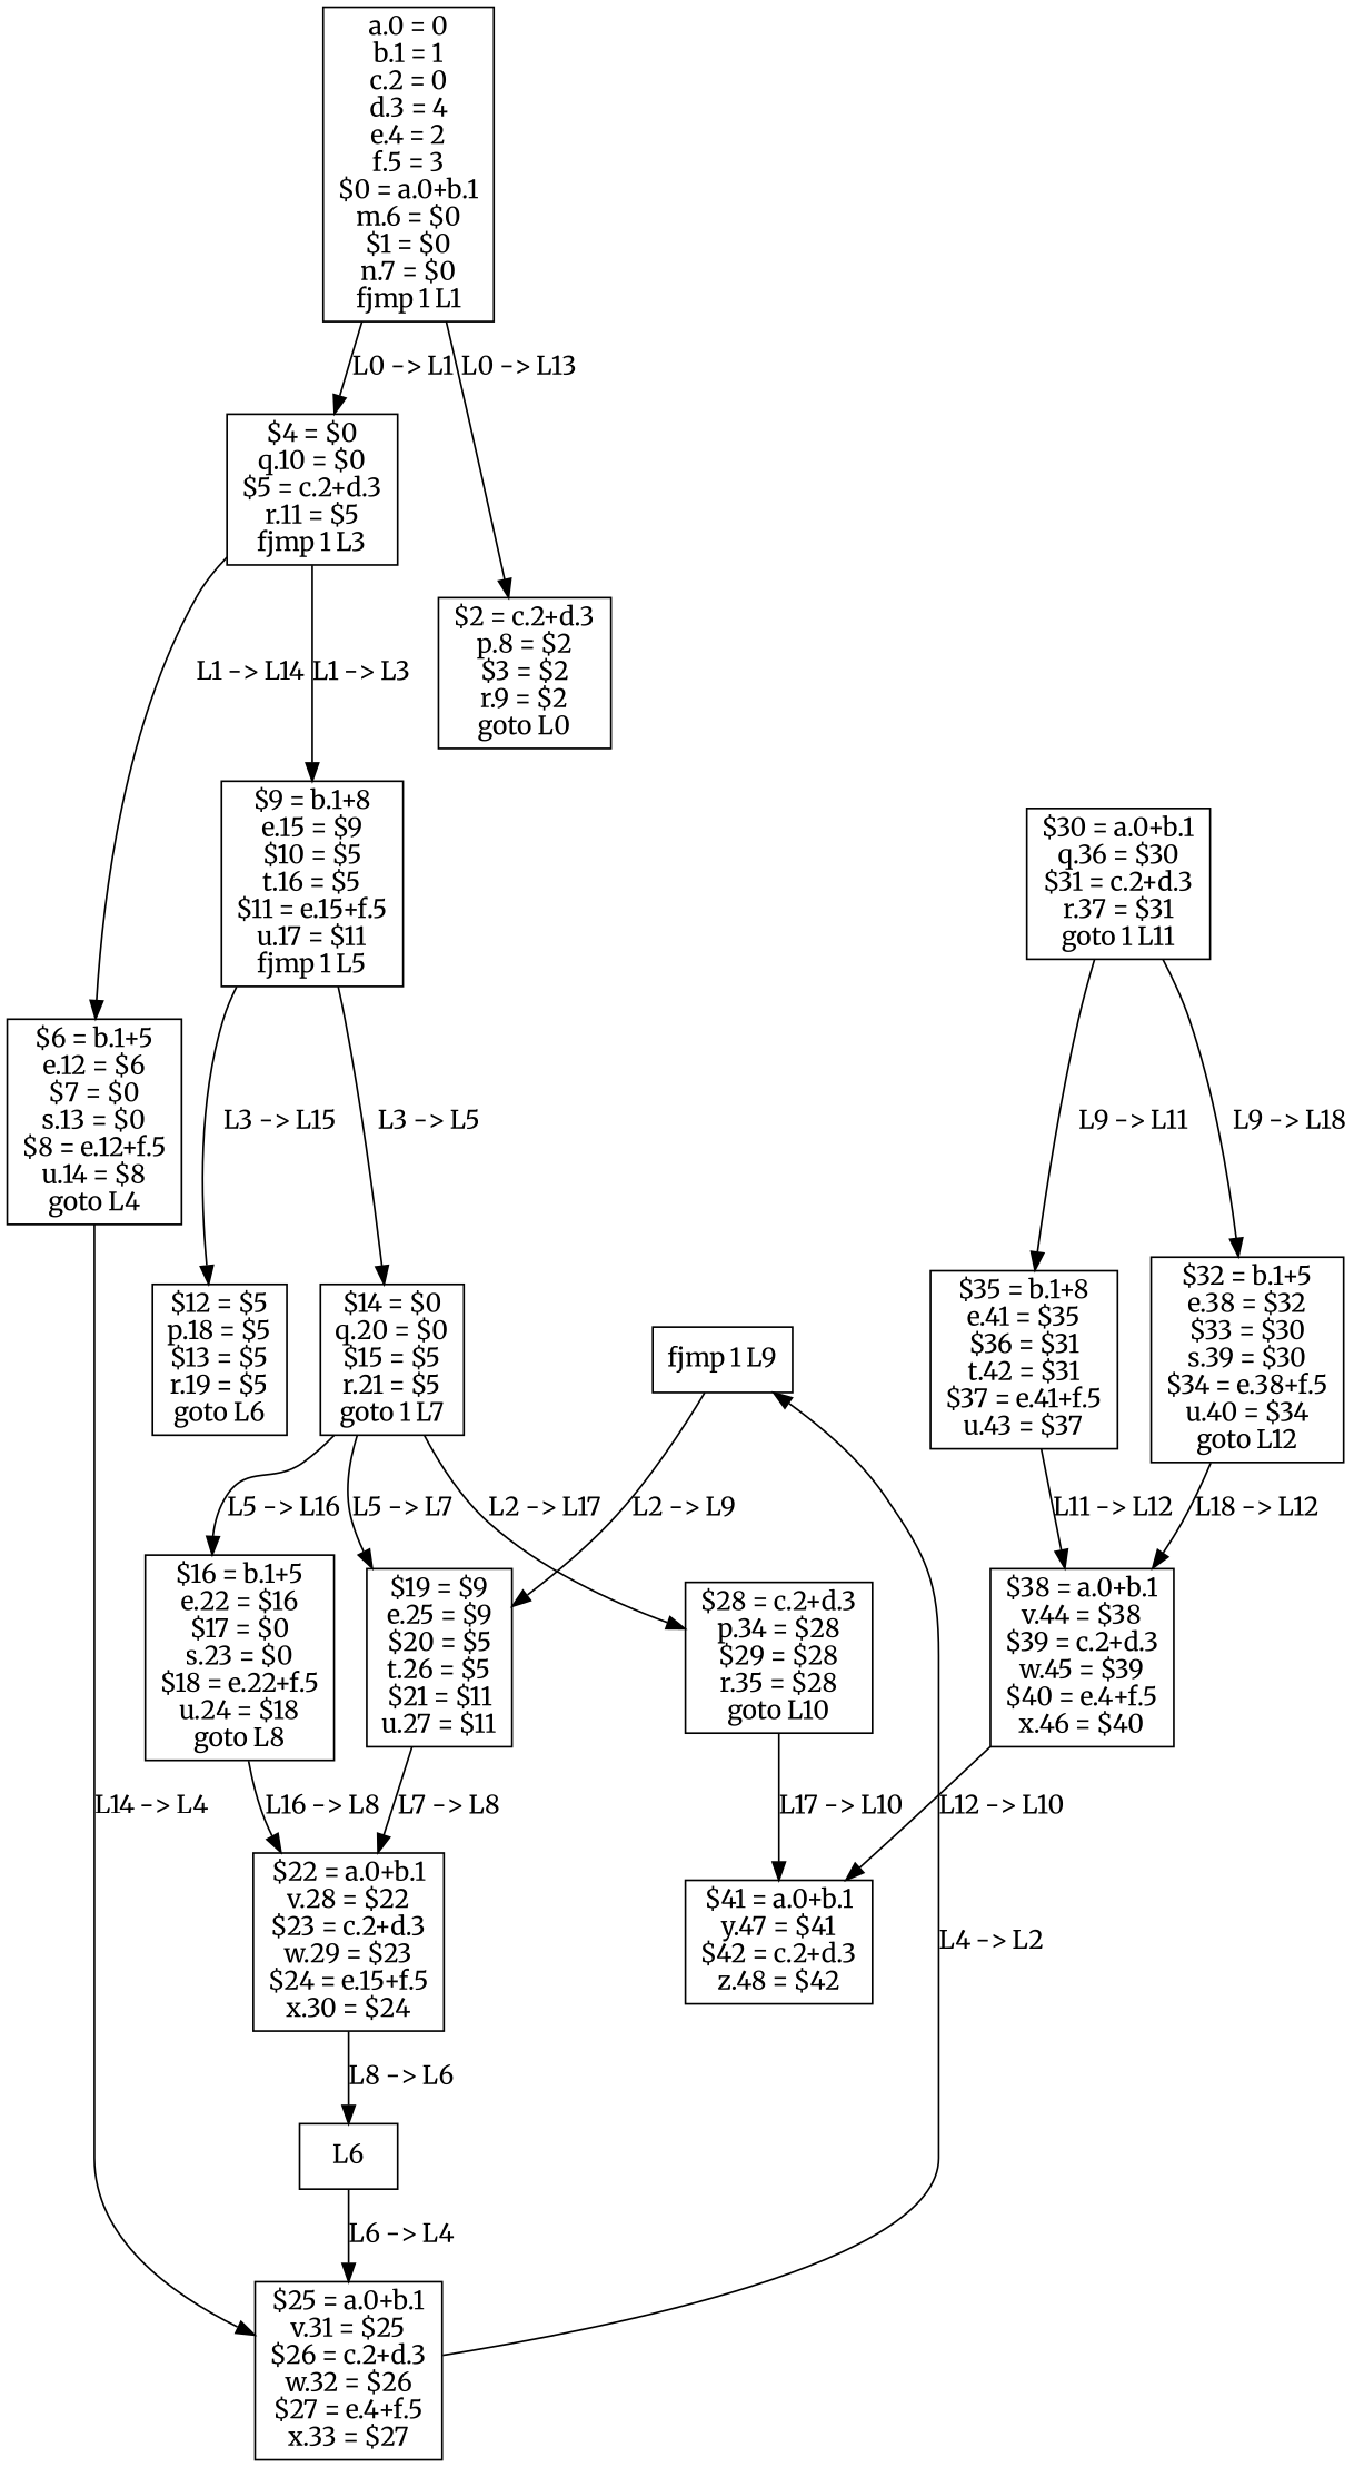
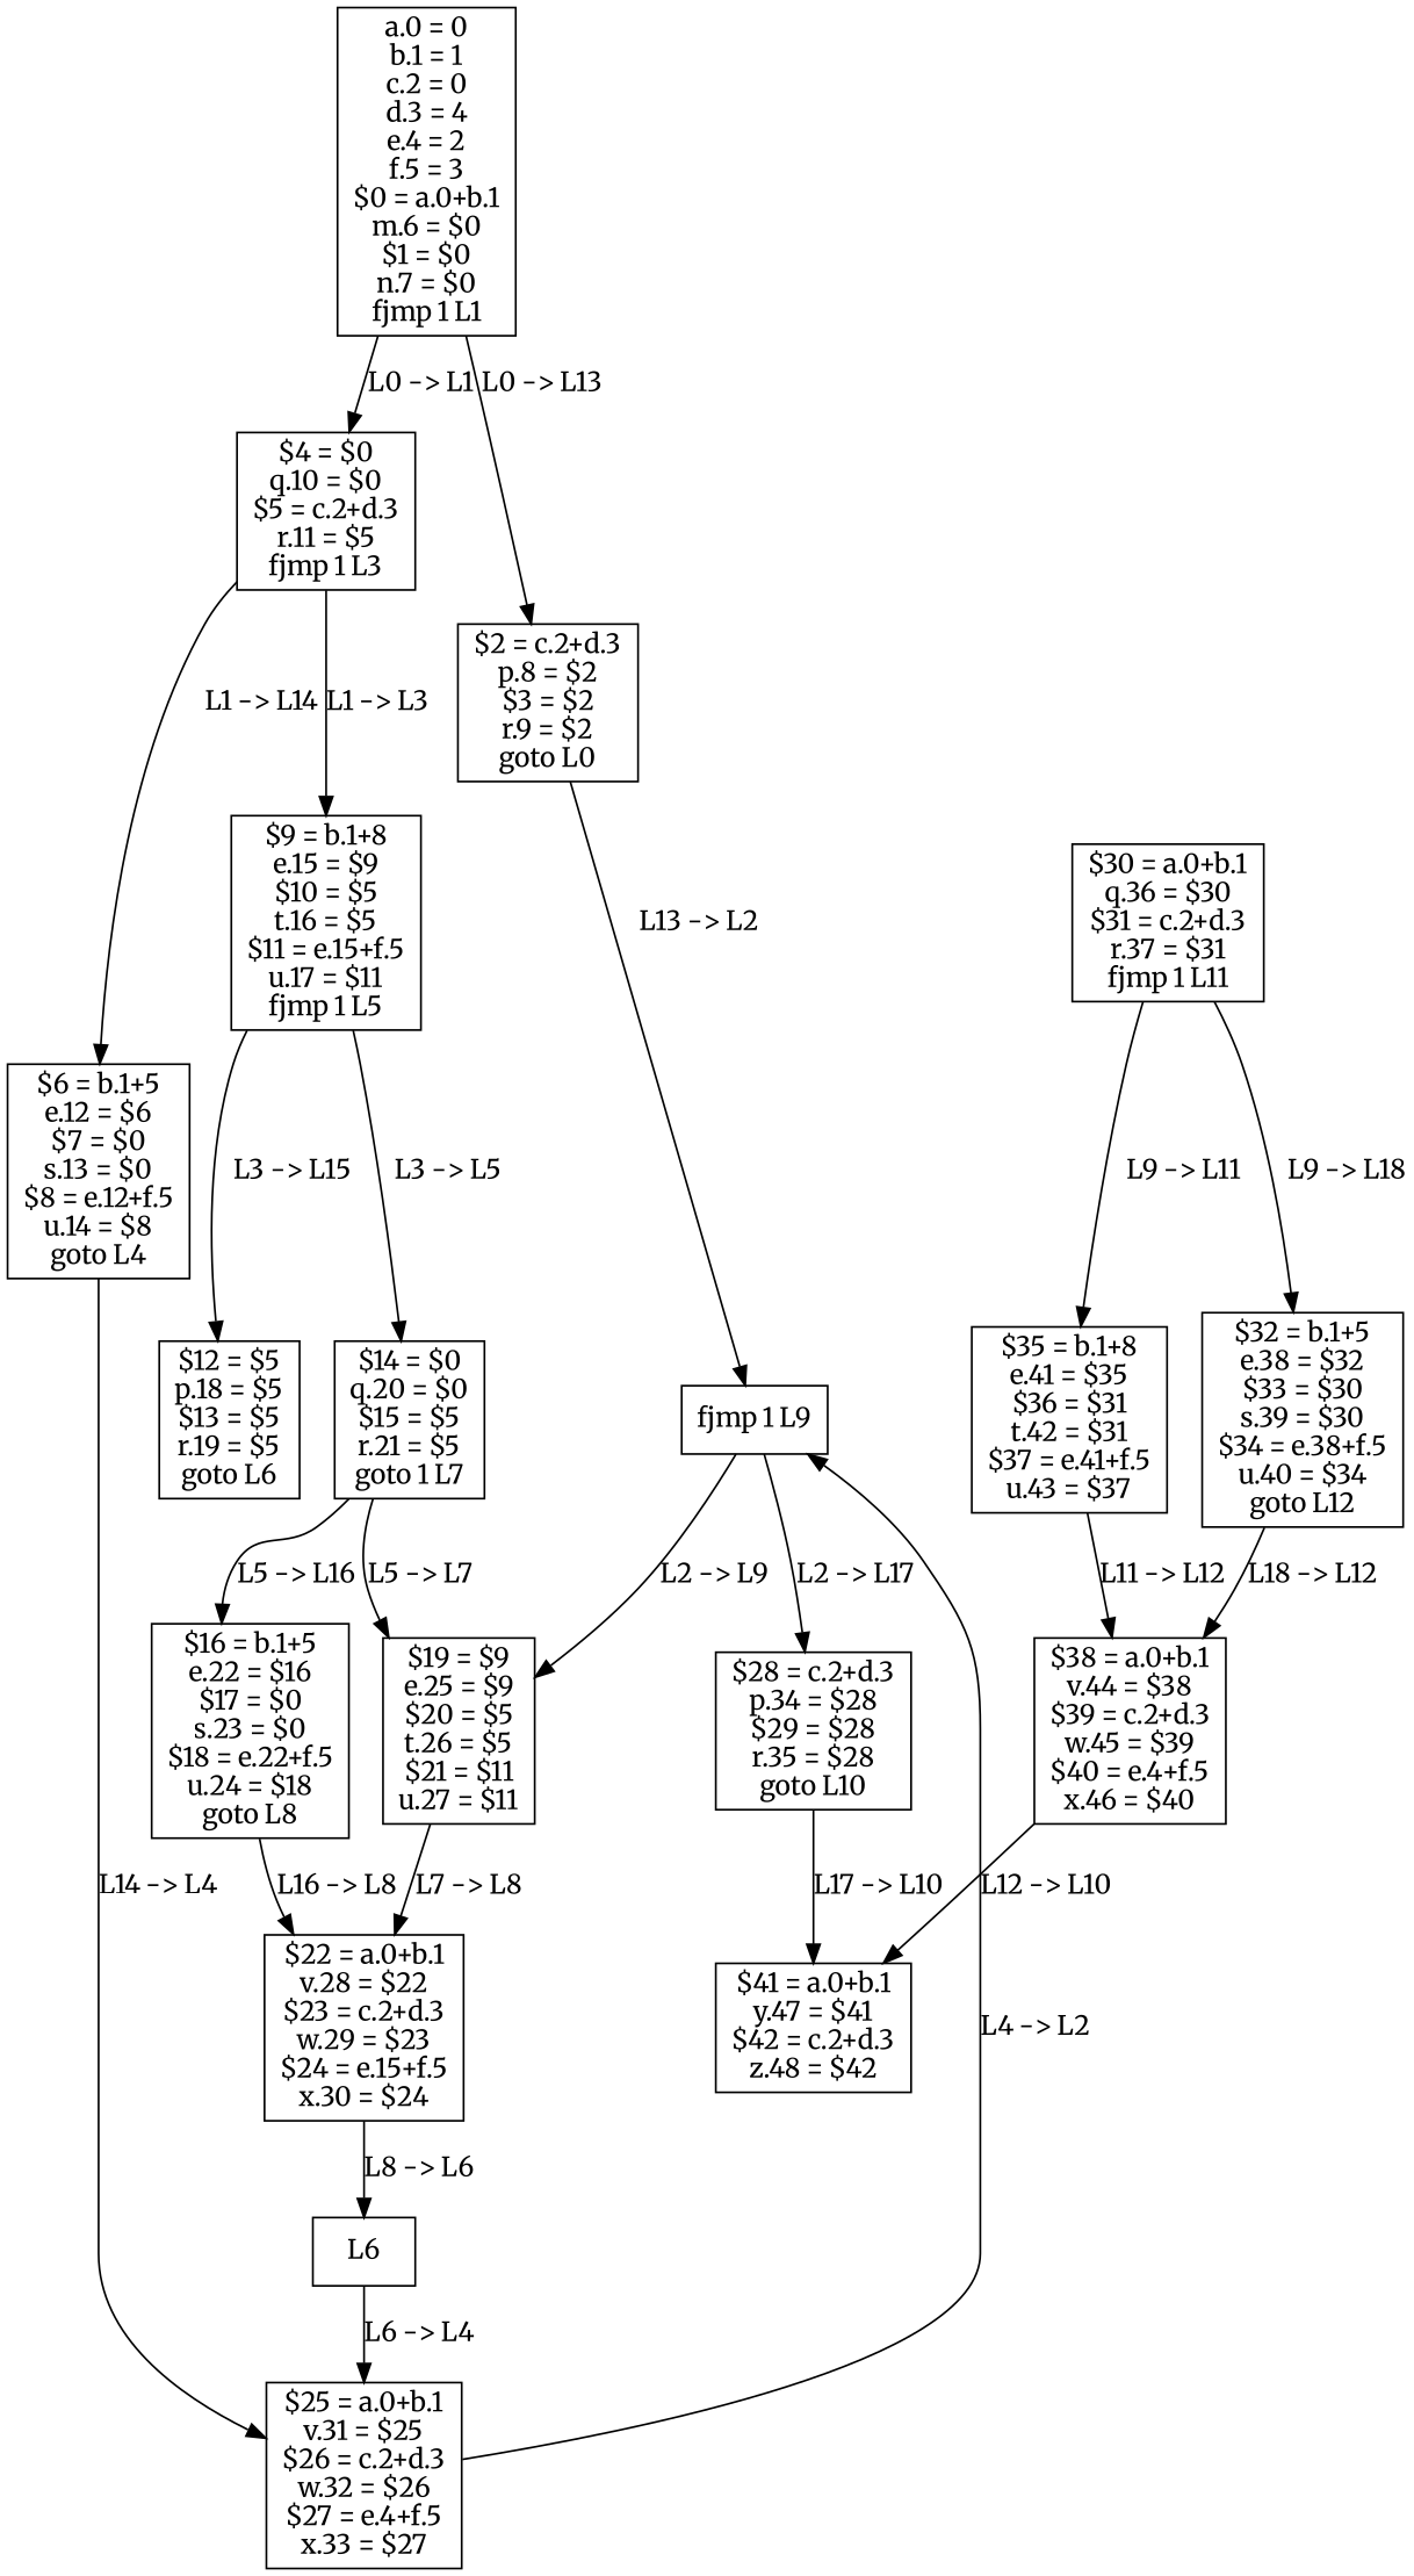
  digraph {
    fontname=Merriweather
    node [fontname=Merriweather shape=rectangle]
    edge [fontname=Merriweather]
    n1 [label="a.0 = 0\nb.1 = 1\nc.2 = 0\nd.3 = 4\ne.4 = 2\nf.5 = 3\n$0 = a.0+b.1\nm.6 = $0\n$1 = $0\nn.7 = $0\nfjmp 1 L1"]
    n2 [label="$2 = c.2+d.3\np.8 = $2\n$3 = $2\nr.9 = $2\ngoto L0"]
    n3 [label="$4 = $0\nq.10 = $0\n$5 = c.2+d.3\nr.11 = $5\nfjmp 1 L3"]
    n4 [label="fjmp 1 L9"]
    n5 [label="$6 = b.1+5\ne.12 = $6\n$7 = $0\ns.13 = $0\n$8 = e.12+f.5\nu.14 = $8\ngoto L4"]
    n6 [label="$9 = b.1+8\ne.15 = $9\n$10 = $5\nt.16 = $5\n$11 = e.15+f.5\nu.17 = $11\nfjmp 1 L5"]
    n7 [label="$19 = $9\ne.25 = $9\n$20 = $5\nt.26 = $5\n$21 = $11\nu.27 = $11"]
    n8 [label="$28 = c.2+d.3\np.34 = $28\n$29 = $28\nr.35 = $28\ngoto L10"]
    n9 [label="$25 = a.0+b.1\nv.31 = $25\n$26 = c.2+d.3\nw.32 = $26\n$27 = e.4+f.5\nx.33 = $27"]
    n10 [label="$12 = $5\np.18 = $5\n$13 = $5\nr.19 = $5\ngoto L6"]
    n11 [label="$14 = $0\nq.20 = $0\n$15 = $5\nr.21 = $5\ngoto 1 L7"]
    n12 [label="$16 = b.1+5\ne.22 = $16\n$17 = $0\ns.23 = $0\n$18 = e.22+f.5\nu.24 = $18\ngoto L8"]
    L6
    n14 [label="$22 = a.0+b.1\nv.28 = $22\n$23 = c.2+d.3\nw.29 = $23\n$24 = e.15+f.5\nx.30 = $24"]
    n15 [label="$41 = a.0+b.1\ny.47 = $41\n$42 = c.2+d.3\nz.48 = $42"]
-   n16 [label="$30 = a.0+b.1\nq.36 = $30\n$31 = c.2+d.3\nr.37 = $31\ngoto 1 L11"]
+   n16 [label="$30 = a.0+b.1\nq.36 = $30\n$31 = c.2+d.3\nr.37 = $31\nfjmp 1 L11"]
    n17 [label="$32 = b.1+5\ne.38 = $32\n$33 = $30\ns.39 = $30\n$34 = e.38+f.5\nu.40 = $34\ngoto L12"]
    n18 [label="$35 = b.1+8\ne.41 = $35\n$36 = $31\nt.42 = $31\n$37 = e.41+f.5\nu.43 = $37"]
    n19 [label="$38 = a.0+b.1\nv.44 = $38\n$39 = c.2+d.3\nw.45 = $39\n$40 = e.4+f.5\nx.46 = $40"]
    n1 -> n2 [label="L0 -> L13"]
    n1 -> n3 [label="L0 -> L1"]
+   n2 -> n4 [label="L13 -> L2"]
    n3 -> n5 [label="L1 -> L14"]
    n3 -> n6 [label="L1 -> L3"]
    n4 -> n7 [label="L2 -> L9"]
-   n11 -> n8 [label="L2 -> L17"]
+   n4 -> n8 [label="L2 -> L17"]
    n5 -> n9 [label="L14 -> L4"]
    n6 -> n10 [label="L3 -> L15"]
    n6 -> n11 [label="L3 -> L5"]
    n7 -> n14 [label="L7 -> L8"]
    n8 -> n15 [label="L17 -> L10"]
    n9 -> n4 [label="L4 -> L2"]
    n11 -> n7 [label="L5 -> L7"]
    n11 -> n12 [label="L5 -> L16"]
    n12 -> n14 [label="L16 -> L8"]
    L6 -> n9 [label="L6 -> L4"]
    n14 -> L6 [label="L8 -> L6"]
    n16 -> n17 [label="L9 -> L18"]
    n16 -> n18 [label="L9 -> L11"]
    n17 -> n19 [label="L18 -> L12"]
    n18 -> n19 [label="L11 -> L12"]
    n19 -> n15 [label="L12 -> L10"]
  }
